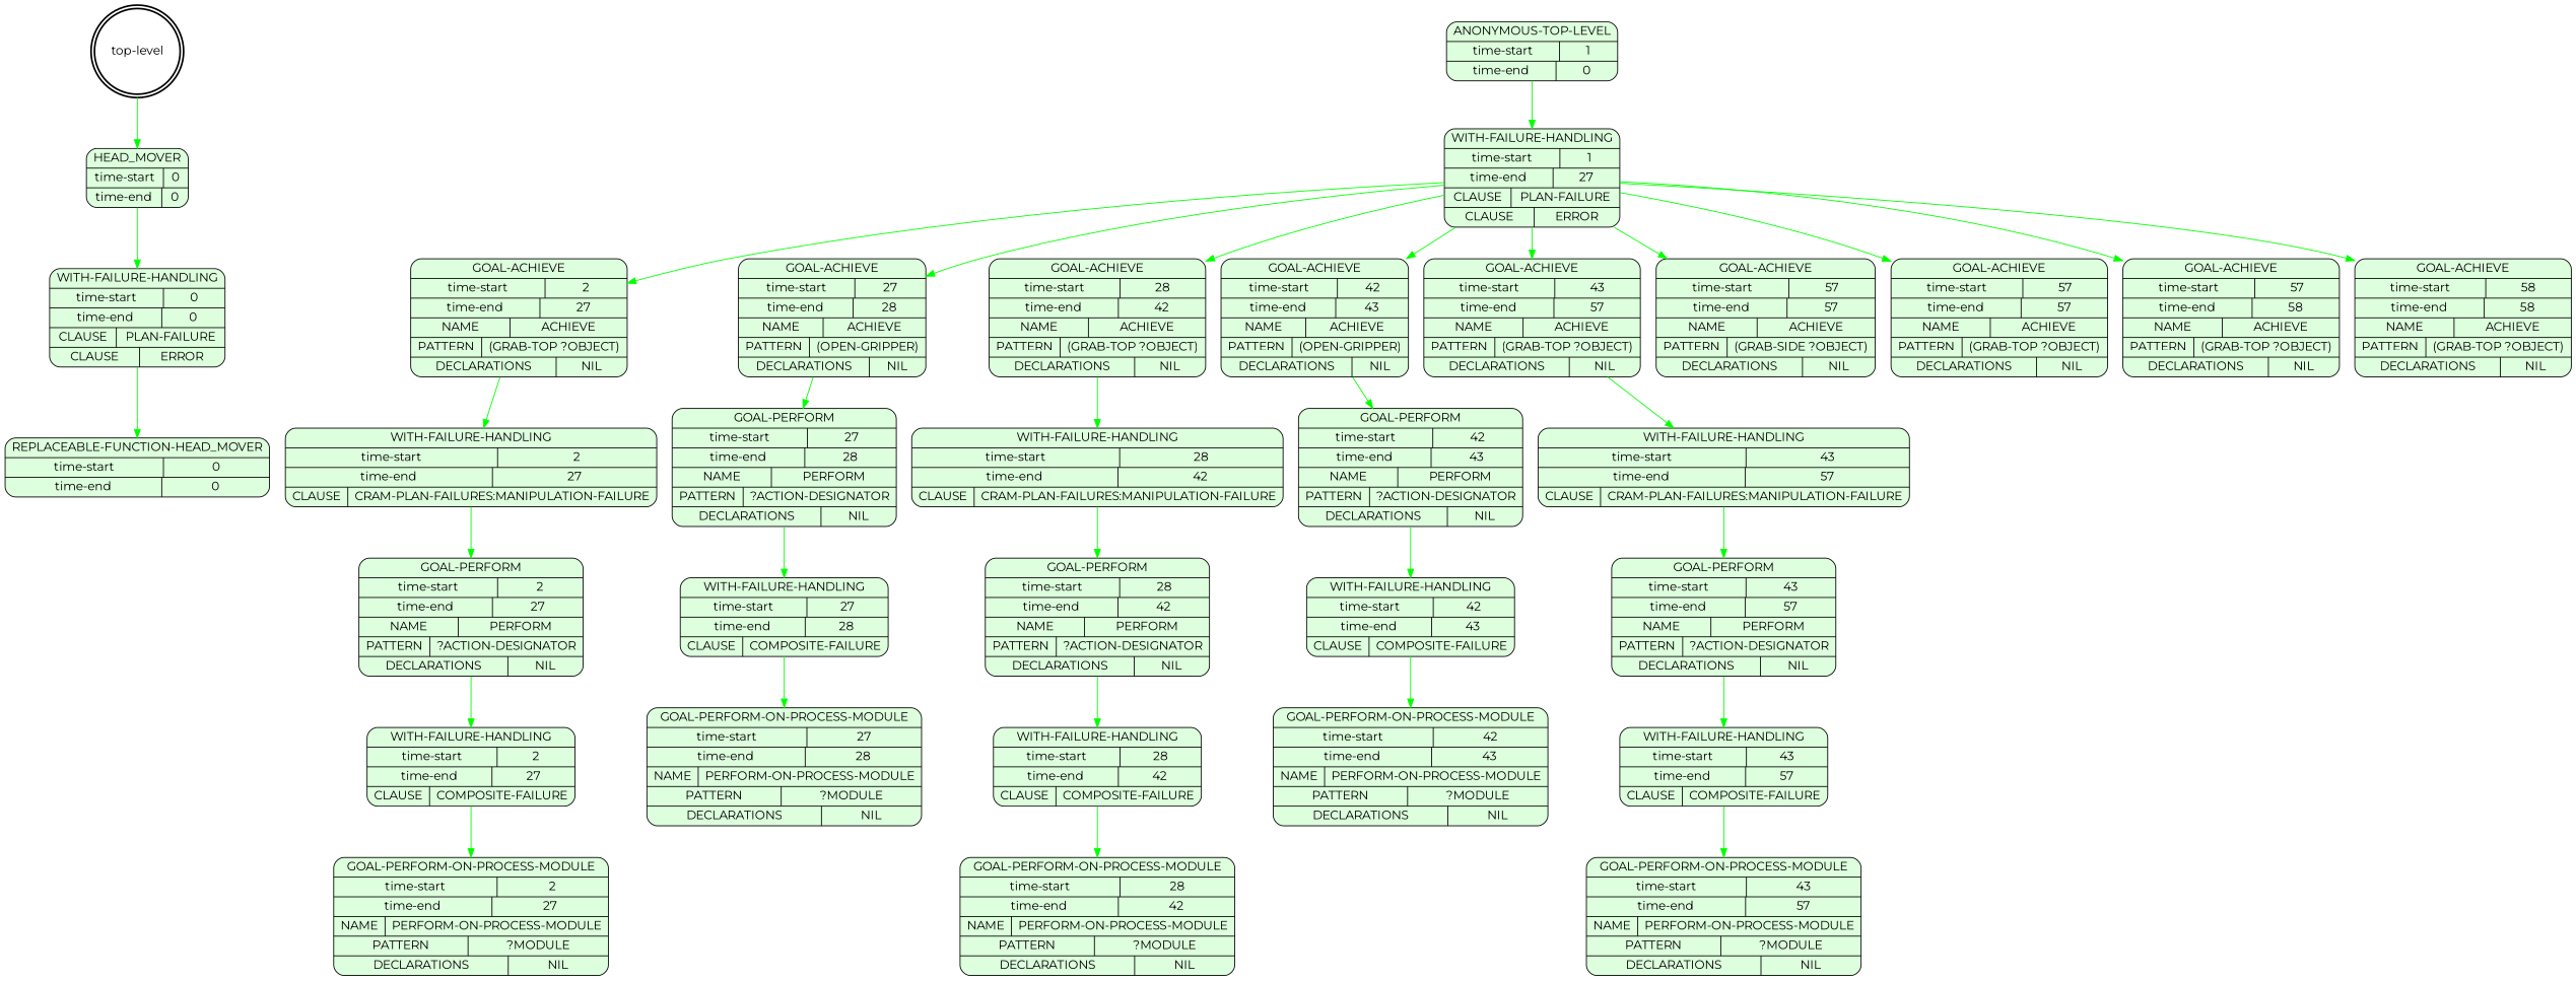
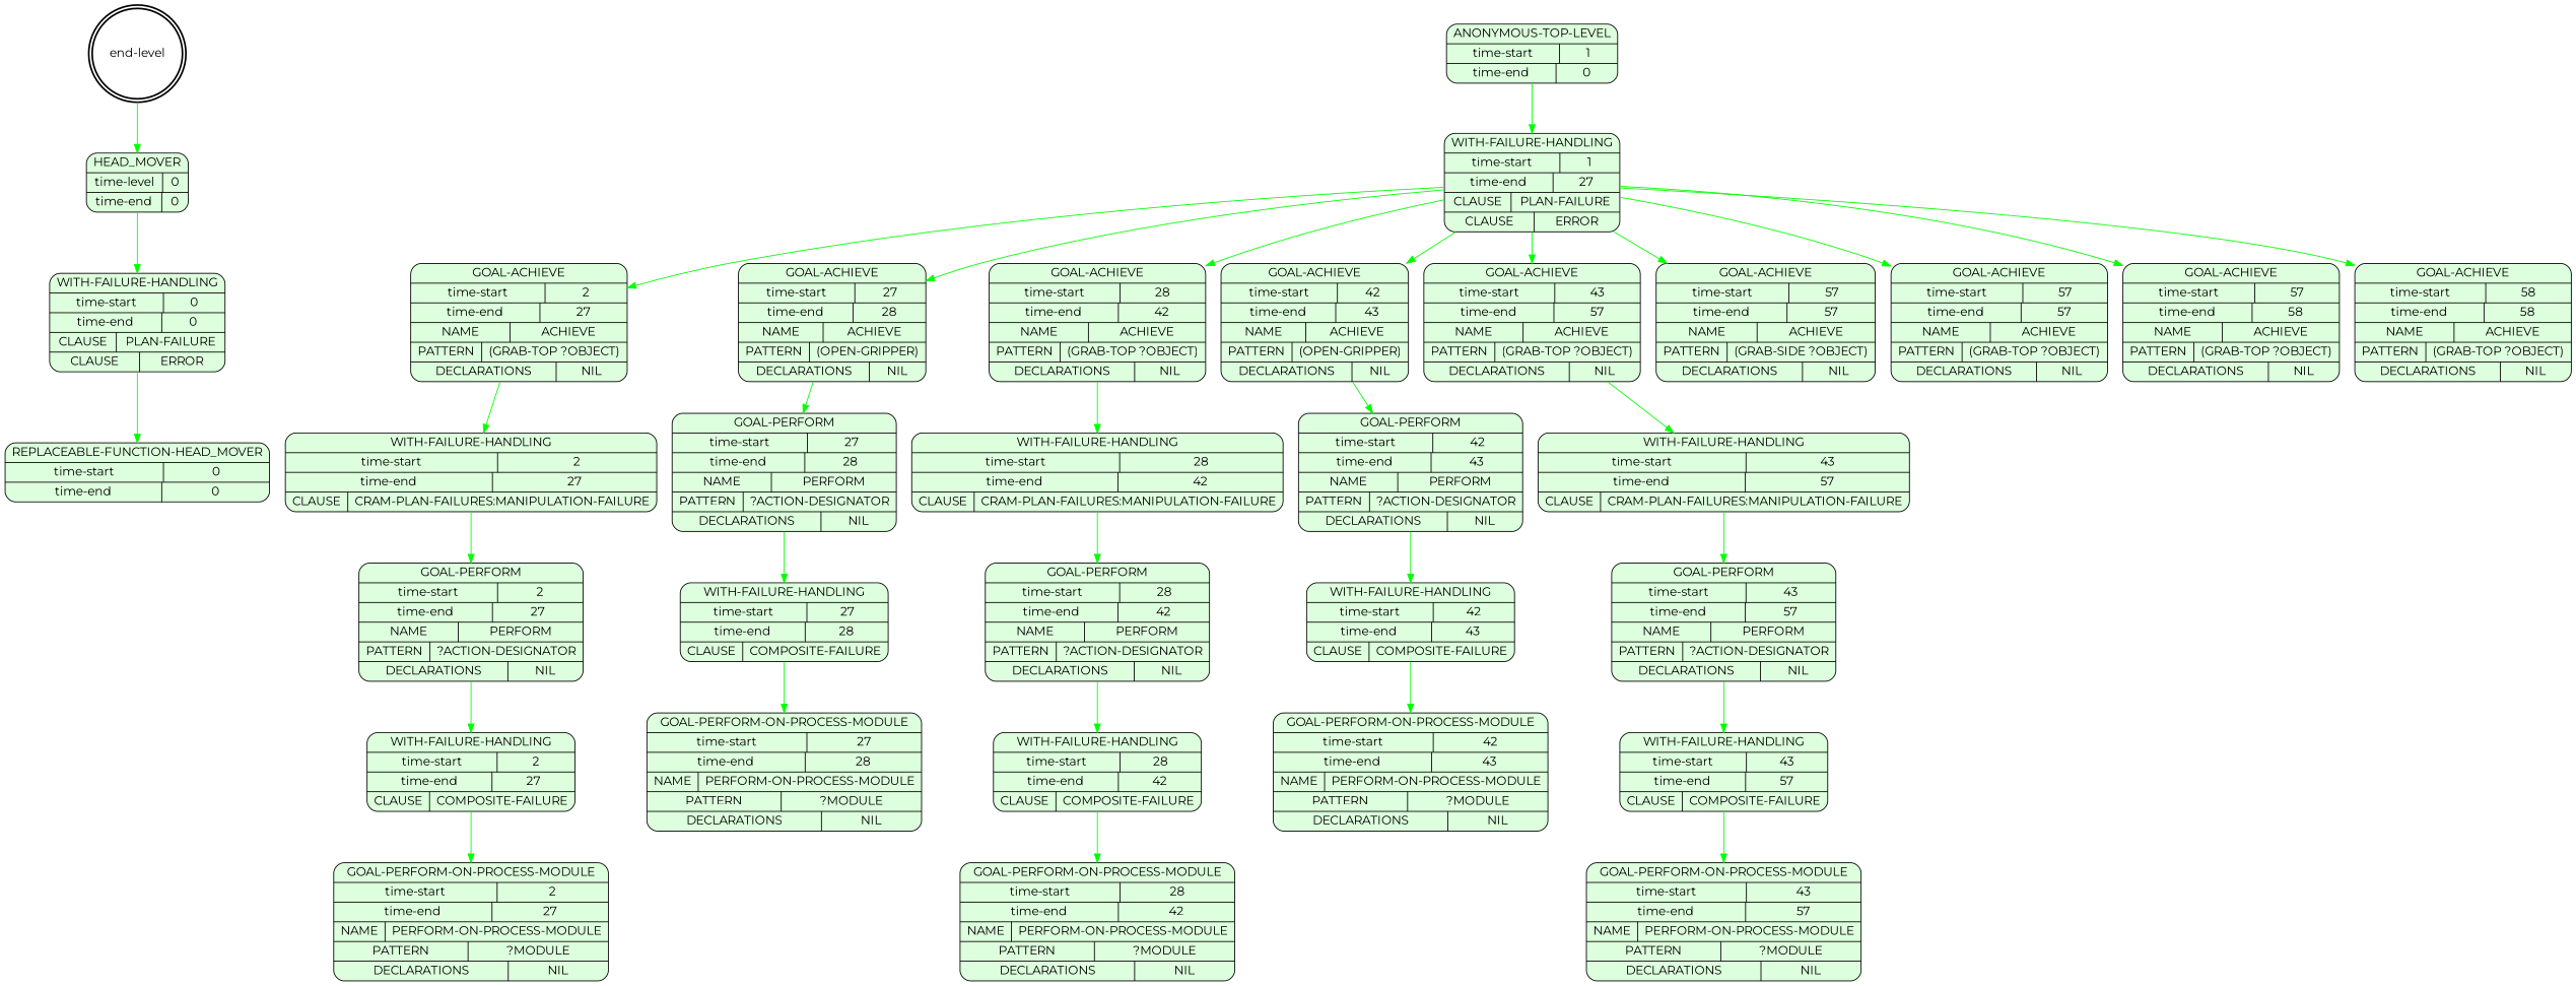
  digraph {
    fontname=Montserrat
    node [fontname=Montserrat shape=Mrecord style=filled fillcolor="#ddffdd"]
    edge [color=green fontname=Montserrat]
-   n1 [label="top-level" shape=doublecircle style=bold fillcolor=""]
-   n2 [label="{HEAD_MOVER|{time-start | 0}|{time-end | 0}}"]
+   n1 [label="end-level" shape=doublecircle style=bold fillcolor=""]
+   n2 [label="{HEAD_MOVER|{time-level | 0}|{time-end | 0}}"]
    n3 [label="{WITH-FAILURE-HANDLING|{time-start | 0}|{time-end | 0}|{CLAUSE | PLAN-FAILURE}|{CLAUSE | ERROR}}"]
    n4 [label="{REPLACEABLE-FUNCTION-HEAD_MOVER|{time-start | 0}|{time-end | 0}}"]
    n5 [label="{ANONYMOUS-TOP-LEVEL|{time-start | 1}|{time-end | 0}}"]
    n6 [label="{WITH-FAILURE-HANDLING|{time-start | 1}|{time-end | 27}|{CLAUSE | PLAN-FAILURE}|{CLAUSE | ERROR}}"]
    n7 [label="{GOAL-ACHIEVE|{time-start | 2}|{time-end | 27}|{NAME | ACHIEVE}|{PATTERN | (GRAB-TOP ?OBJECT)}|{DECLARATIONS | NIL}}"]
    n8 [label="{GOAL-ACHIEVE|{time-start | 27}|{time-end | 28}|{NAME | ACHIEVE}|{PATTERN | (OPEN-GRIPPER)}|{DECLARATIONS | NIL}}"]
    n9 [label="{GOAL-ACHIEVE|{time-start | 28}|{time-end | 42}|{NAME | ACHIEVE}|{PATTERN | (GRAB-TOP ?OBJECT)}|{DECLARATIONS | NIL}}"]
    n10 [label="{GOAL-ACHIEVE|{time-start | 42}|{time-end | 43}|{NAME | ACHIEVE}|{PATTERN | (OPEN-GRIPPER)}|{DECLARATIONS | NIL}}"]
    n11 [label="{GOAL-ACHIEVE|{time-start | 43}|{time-end | 57}|{NAME | ACHIEVE}|{PATTERN | (GRAB-TOP ?OBJECT)}|{DECLARATIONS | NIL}}"]
    n12 [label="{GOAL-ACHIEVE|{time-start | 57}|{time-end | 57}|{NAME | ACHIEVE}|{PATTERN | (GRAB-SIDE ?OBJECT)}|{DECLARATIONS | NIL}}"]
    n13 [label="{GOAL-ACHIEVE|{time-start | 57}|{time-end | 57}|{NAME | ACHIEVE}|{PATTERN | (GRAB-TOP ?OBJECT)}|{DECLARATIONS | NIL}}"]
    n14 [label="{GOAL-ACHIEVE|{time-start | 57}|{time-end | 58}|{NAME | ACHIEVE}|{PATTERN | (GRAB-TOP ?OBJECT)}|{DECLARATIONS | NIL}}"]
    n15 [label="{GOAL-ACHIEVE|{time-start | 58}|{time-end | 58}|{NAME | ACHIEVE}|{PATTERN | (GRAB-TOP ?OBJECT)}|{DECLARATIONS | NIL}}"]
    n16 [label="{WITH-FAILURE-HANDLING|{time-start | 2}|{time-end | 27}|{CLAUSE | CRAM-PLAN-FAILURES:MANIPULATION-FAILURE}}"]
    n17 [label="{GOAL-PERFORM|{time-start | 27}|{time-end | 28}|{NAME | PERFORM}|{PATTERN | ?ACTION-DESIGNATOR}|{DECLARATIONS | NIL}}"]
    n18 [label="{WITH-FAILURE-HANDLING|{time-start | 28}|{time-end | 42}|{CLAUSE | CRAM-PLAN-FAILURES:MANIPULATION-FAILURE}}"]
    n19 [label="{GOAL-PERFORM|{time-start | 42}|{time-end | 43}|{NAME | PERFORM}|{PATTERN | ?ACTION-DESIGNATOR}|{DECLARATIONS | NIL}}"]
    n20 [label="{WITH-FAILURE-HANDLING|{time-start | 43}|{time-end | 57}|{CLAUSE | CRAM-PLAN-FAILURES:MANIPULATION-FAILURE}}"]
    n21 [label="{GOAL-PERFORM|{time-start | 2}|{time-end | 27}|{NAME | PERFORM}|{PATTERN | ?ACTION-DESIGNATOR}|{DECLARATIONS | NIL}}"]
    n22 [label="{WITH-FAILURE-HANDLING|{time-start | 2}|{time-end | 27}|{CLAUSE | COMPOSITE-FAILURE}}"]
    n23 [label="{GOAL-PERFORM-ON-PROCESS-MODULE|{time-start | 2}|{time-end | 27}|{NAME | PERFORM-ON-PROCESS-MODULE}|{PATTERN | ?MODULE}|{DECLARATIONS | NIL}}"]
    n24 [label="{WITH-FAILURE-HANDLING|{time-start | 27}|{time-end | 28}|{CLAUSE | COMPOSITE-FAILURE}}"]
    n25 [label="{GOAL-PERFORM-ON-PROCESS-MODULE|{time-start | 27}|{time-end | 28}|{NAME | PERFORM-ON-PROCESS-MODULE}|{PATTERN | ?MODULE}|{DECLARATIONS | NIL}}"]
    n26 [label="{GOAL-PERFORM|{time-start | 28}|{time-end | 42}|{NAME | PERFORM}|{PATTERN | ?ACTION-DESIGNATOR}|{DECLARATIONS | NIL}}"]
    n27 [label="{WITH-FAILURE-HANDLING|{time-start | 28}|{time-end | 42}|{CLAUSE | COMPOSITE-FAILURE}}"]
    n28 [label="{GOAL-PERFORM-ON-PROCESS-MODULE|{time-start | 28}|{time-end | 42}|{NAME | PERFORM-ON-PROCESS-MODULE}|{PATTERN | ?MODULE}|{DECLARATIONS | NIL}}"]
    n29 [label="{WITH-FAILURE-HANDLING|{time-start | 42}|{time-end | 43}|{CLAUSE | COMPOSITE-FAILURE}}"]
    n30 [label="{GOAL-PERFORM-ON-PROCESS-MODULE|{time-start | 42}|{time-end | 43}|{NAME | PERFORM-ON-PROCESS-MODULE}|{PATTERN | ?MODULE}|{DECLARATIONS | NIL}}"]
    n31 [label="{GOAL-PERFORM|{time-start | 43}|{time-end | 57}|{NAME | PERFORM}|{PATTERN | ?ACTION-DESIGNATOR}|{DECLARATIONS | NIL}}"]
    n32 [label="{WITH-FAILURE-HANDLING|{time-start | 43}|{time-end | 57}|{CLAUSE | COMPOSITE-FAILURE}}"]
    n33 [label="{GOAL-PERFORM-ON-PROCESS-MODULE|{time-start | 43}|{time-end | 57}|{NAME | PERFORM-ON-PROCESS-MODULE}|{PATTERN | ?MODULE}|{DECLARATIONS | NIL}}"]
    n1 -> n2
    n2 -> n3
    n3 -> n4
    n5 -> n6
    n6 -> n7
    n6 -> n8
    n6 -> n9
    n6 -> n10
    n6 -> n11
    n6 -> n12
    n6 -> n13
    n6 -> n14
    n6 -> n15
    n7 -> n16
    n8 -> n17
    n9 -> n18
    n10 -> n19
    n11 -> n20
    n16 -> n21
    n17 -> n24
    n18 -> n26
    n19 -> n29
    n20 -> n31
    n21 -> n22
    n22 -> n23
    n24 -> n25
    n26 -> n27
    n27 -> n28
    n29 -> n30
    n31 -> n32
    n32 -> n33
  }
